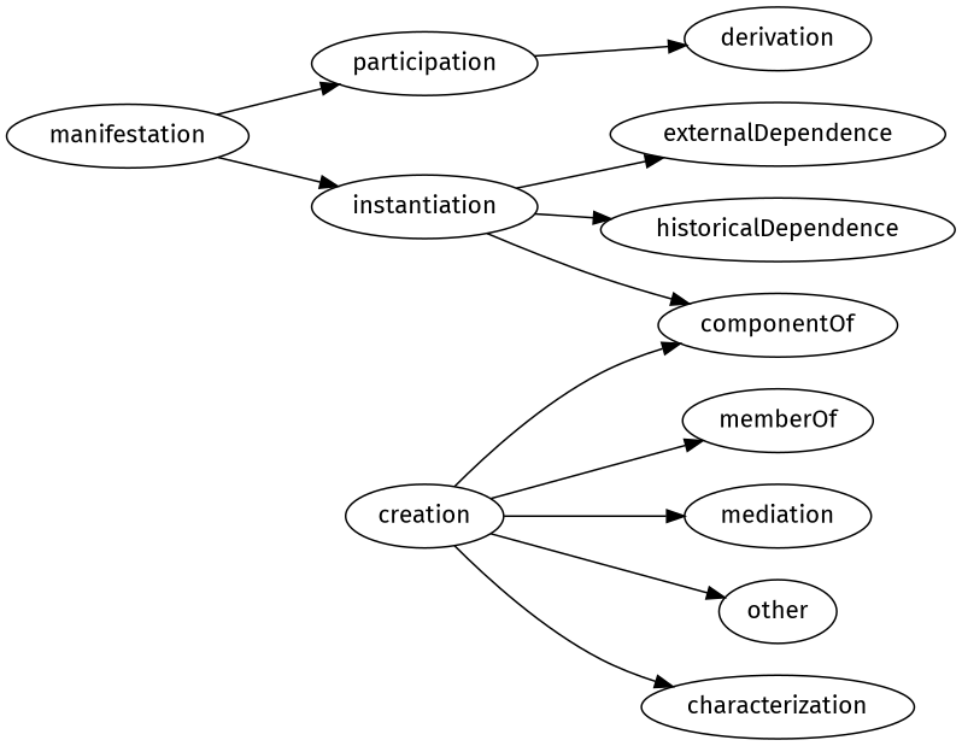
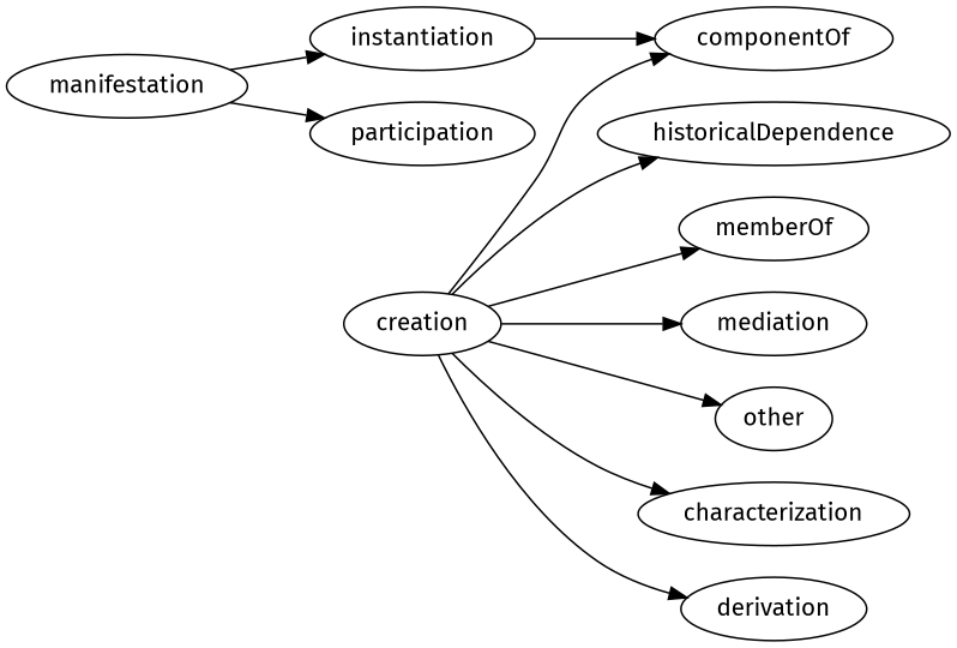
  strict digraph {
    fontname="Fira Sans"
    rankdir=LR
    node [fontname="Fira Sans"]
    edge [fontname="Fira Sans"]
    manifestation
    instantiation
    participation
    historicalDependence
-   externalDependence
    componentOf
    creation
    memberOf
    mediation
    other
    characterization
    derivation
    manifestation -> instantiation
    manifestation -> participation
-   instantiation -> historicalDependence
-   instantiation -> externalDependence
+   creation -> historicalDependence
    instantiation -> componentOf
    creation -> componentOf
    creation -> memberOf
    creation -> mediation
    creation -> other
    creation -> characterization
-   participation -> derivation
+   creation -> derivation
  }
